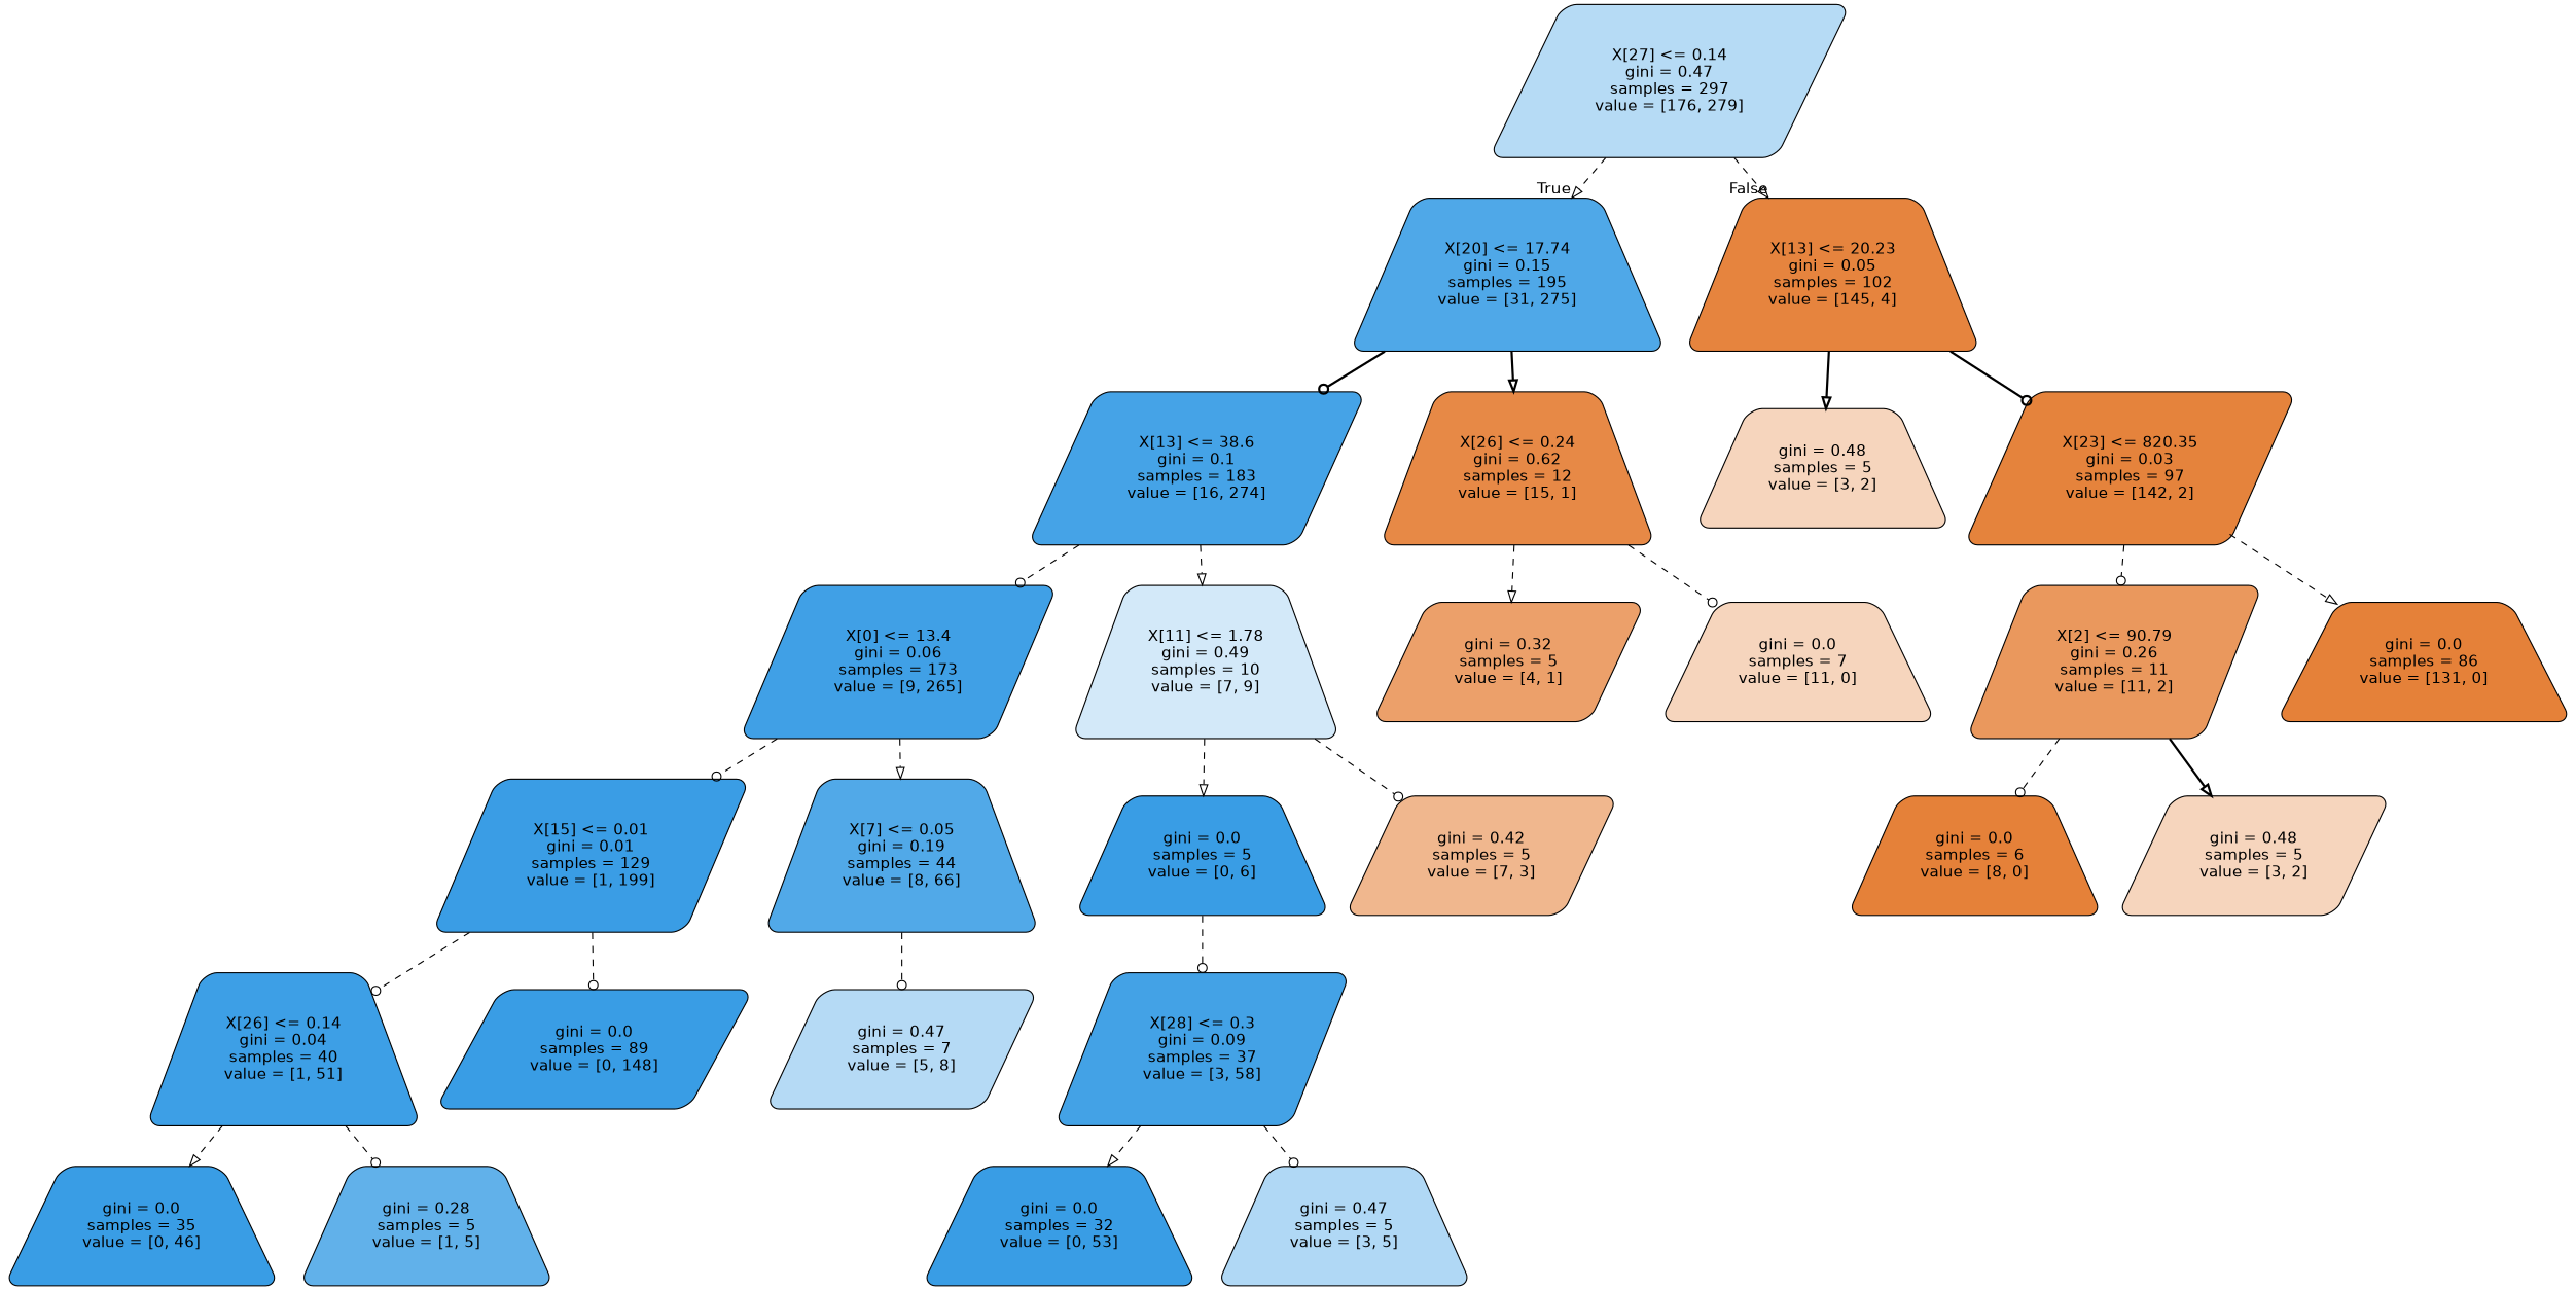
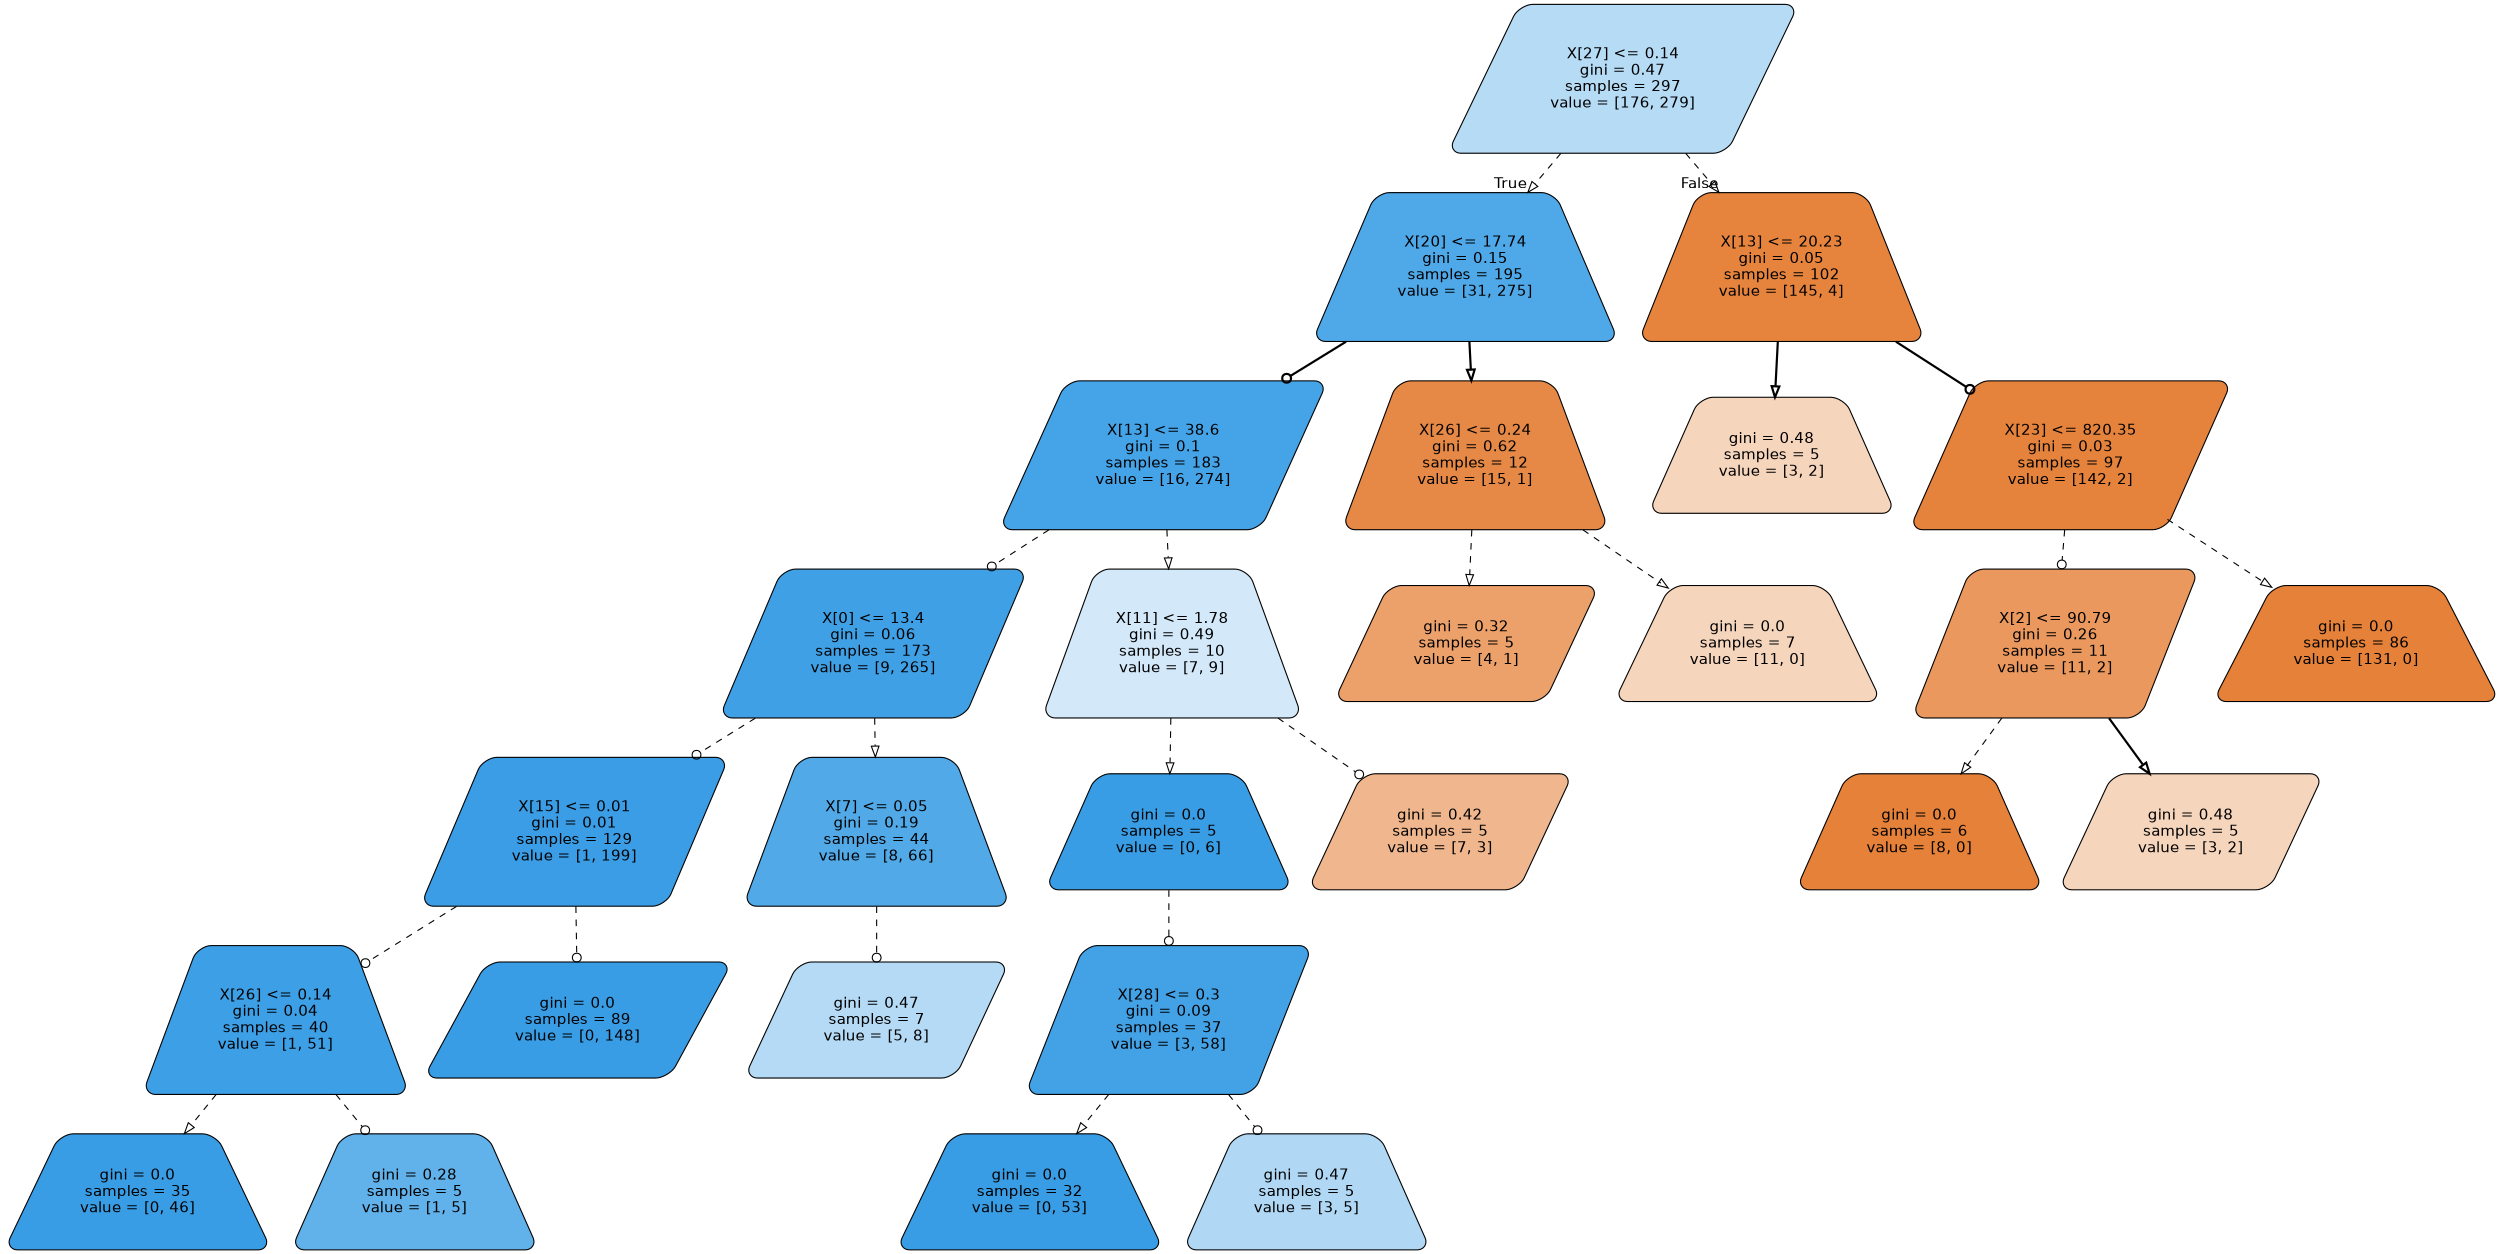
  digraph {
    node [color=black fillcolor="#399de5" fontname=helvetica shape=trapezium style="filled, rounded"]
    edge [arrowhead=odot fontname=helvetica style=dashed]
    n1 [fillcolor="#b6dbf5" label="X[27] <= 0.14\ngini = 0.47\nsamples = 297\nvalue = [176, 279]" shape=parallelogram]
    n2 [fillcolor="#4fa8e8" label="X[20] <= 17.74\ngini = 0.15\nsamples = 195\nvalue = [31, 275]"]
    n3 [fillcolor="#e6843e" label="X[13] <= 20.23\ngini = 0.05\nsamples = 102\nvalue = [145, 4]"]
    n4 [fillcolor="#45a3e7" label="X[13] <= 38.6\ngini = 0.1\nsamples = 183\nvalue = [16, 274]" shape=parallelogram]
    n5 [fillcolor="#e78946" label="X[26] <= 0.24\ngini = 0.62\nsamples = 12\nvalue = [15, 1]"]
    n6 [fillcolor="#f6d5bd" label="gini = 0.48\nsamples = 5\nvalue = [3, 2]"]
    n7 [fillcolor="#e5833c" label="X[23] <= 820.35\ngini = 0.03\nsamples = 97\nvalue = [142, 2]" shape=parallelogram]
    n8 [fillcolor="#40a0e6" label="X[0] <= 13.4\ngini = 0.06\nsamples = 173\nvalue = [9, 265]" shape=parallelogram]
    n9 [fillcolor="#d3e9f9" label="X[11] <= 1.78\ngini = 0.49\nsamples = 10\nvalue = [7, 9]"]
    n10 [fillcolor="#eca06a" label="gini = 0.32\nsamples = 5\nvalue = [4, 1]" shape=parallelogram]
    n11 [fillcolor="#f6d5bd" label="gini = 0.0\nsamples = 7\nvalue = [11, 0]"]
    n12 [fillcolor="#3a9de5" label="X[15] <= 0.01\ngini = 0.01\nsamples = 129\nvalue = [1, 199]" shape=parallelogram]
    n13 [fillcolor="#51a9e8" label="X[7] <= 0.05\ngini = 0.19\nsamples = 44\nvalue = [8, 66]"]
    n14 [label="gini = 0.0\nsamples = 5\nvalue = [0, 6]"]
    n15 [fillcolor="#f0b78e" label="gini = 0.42\nsamples = 5\nvalue = [7, 3]" shape=parallelogram]
    n16 [fillcolor="#3d9fe6" label="X[26] <= 0.14\ngini = 0.04\nsamples = 40\nvalue = [1, 51]"]
    n17 [label="gini = 0.0\nsamples = 89\nvalue = [0, 148]" shape=parallelogram]
    n18 [fillcolor="#b5daf5" label="gini = 0.47\nsamples = 7\nvalue = [5, 8]" shape=parallelogram]
    n19 [label="gini = 0.0\nsamples = 35\nvalue = [0, 46]"]
    n20 [fillcolor="#61b1ea" label="gini = 0.28\nsamples = 5\nvalue = [1, 5]"]
    n21 [fillcolor="#43a2e6" label="X[28] <= 0.3\ngini = 0.09\nsamples = 37\nvalue = [3, 58]" shape=parallelogram]
    n22 [label="gini = 0.0\nsamples = 32\nvalue = [0, 53]"]
    n23 [fillcolor="#b0d8f5" label="gini = 0.47\nsamples = 5\nvalue = [3, 5]"]
    n24 [fillcolor="#ea985d" label="X[2] <= 90.79\ngini = 0.26\nsamples = 11\nvalue = [11, 2]" shape=parallelogram]
    n25 [fillcolor="#e58139" label="gini = 0.0\nsamples = 86\nvalue = [131, 0]"]
    n26 [fillcolor="#e58139" label="gini = 0.0\nsamples = 6\nvalue = [8, 0]"]
    n27 [fillcolor="#f6d5bd" label="gini = 0.48\nsamples = 5\nvalue = [3, 2]" shape=parallelogram]
    n1 -> n2 [arrowhead=onormal headlabel=True labelangle=45 labeldistance=2.5]
    n1 -> n3 [arrowhead=onormal headlabel=False labelangle=-45 labeldistance=2.5]
    n2 -> n4 [style=bold]
    n2 -> n5 [arrowhead=onormal style=bold]
    n3 -> n6 [arrowhead=onormal style=bold]
    n3 -> n7 [style=bold]
    n4 -> n8
    n4 -> n9 [arrowhead=onormal]
    n5 -> n10 [arrowhead=onormal]
-   n5 -> n11
+   n5 -> n11 [arrowhead=onormal]
    n7 -> n24
    n7 -> n25 [arrowhead=onormal]
    n8 -> n12
    n8 -> n13 [arrowhead=onormal]
    n9 -> n14 [arrowhead=onormal]
    n9 -> n15
    n12 -> n16
    n12 -> n17
    n13 -> n18
    n14 -> n21
    n16 -> n19 [arrowhead=onormal]
    n16 -> n20
    n21 -> n22 [arrowhead=onormal]
    n21 -> n23
-   n24 -> n26
+   n24 -> n26 [arrowhead=onormal]
    n24 -> n27 [arrowhead=onormal style=bold]
  }
